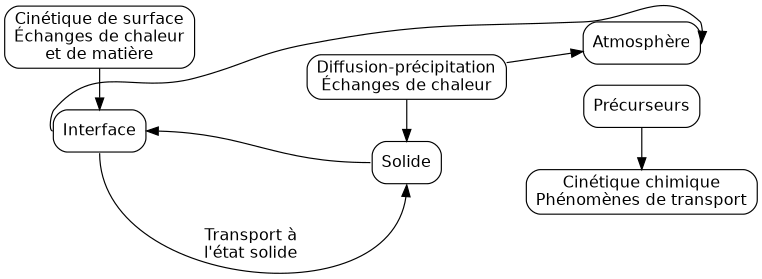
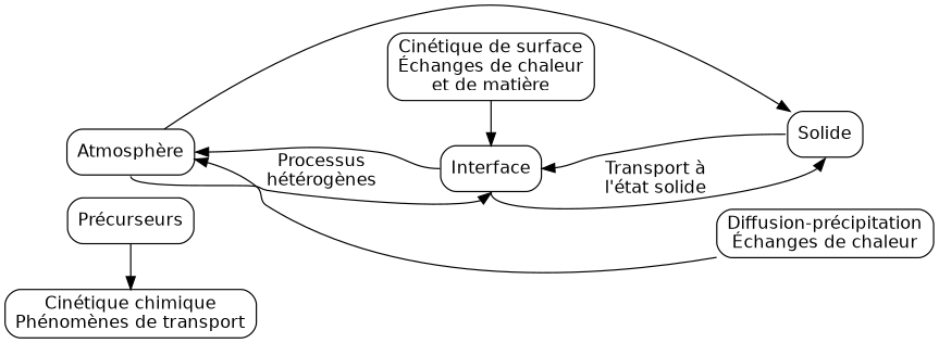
  digraph {
    rankdir=LR
    ranksep=0.2
    node [fontname="DejaVu Sans" penwidth=1 shape=box style=rounded]
    edge [fontname="DejaVu Sans"]
    n1 [label="Précurseurs"]
    n2 [label="Atmosphère"]
    n3 [label="Cinétique chimique\nPhénomènes de transport"]
    n4 [label=Interface]
    n5 [label="Cinétique de surface\nÉchanges de chaleur\net de matière"]
    n6 [label=Solide]
    n7 [label="Diffusion-précipitation\nÉchanges de chaleur"]
    subgraph sub_1 {
      rank=same
      n1
      n2
      n3
    }
    subgraph sub_2 {
      rank=same
      n4
      n5
    }
    subgraph sub_3 {
      rank=same
      n6
      n7
    }
    n1 -> n3
+   n2 -> n4 [headport=s label="Processus\nhétérogènes" tailport=s]
    n4 -> n2 [headport=e tailport=w]
    n4 -> n6 [headport=s label="Transport à\nl'état solide" tailport=s]
    n5 -> n4
    n6 -> n4 [headport=e tailport=w]
    n7 -> n2
-   n7 -> n6
+   n2 -> n6
  }
